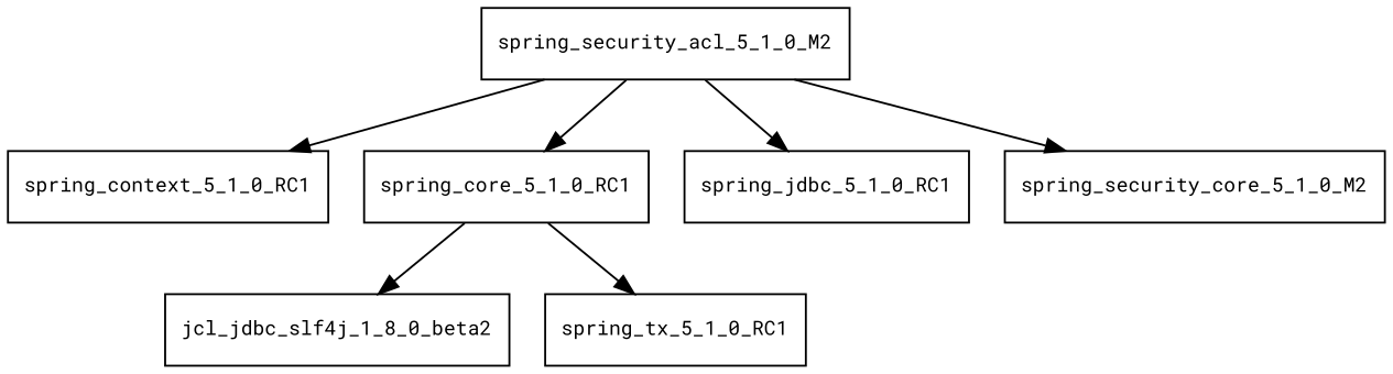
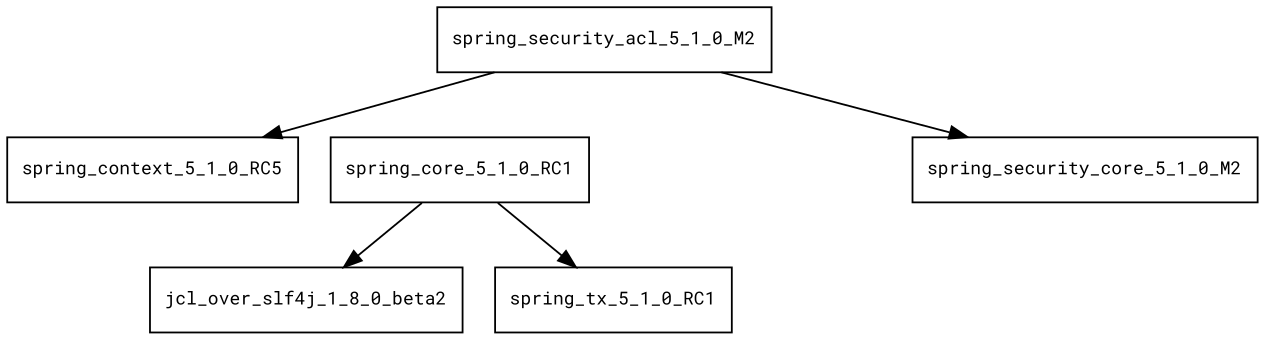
  digraph {
    fontname="Roboto Mono"
    node [fontname="Roboto Mono" fontsize=10.0 shape=box]
    edge [fontname="Roboto Mono"]
    spring_security_acl_5_1_0_M2
-   spring_context_5_1_0_RC1
+   spring_context_5_1_0_RC1 [label=spring_context_5_1_0_RC5]
    spring_core_5_1_0_RC1
-   spring_jdbc_5_1_0_RC1
    spring_security_core_5_1_0_M2
-   jcl_over_slf4j_1_8_0_beta2 [label=jcl_jdbc_slf4j_1_8_0_beta2]
+   jcl_over_slf4j_1_8_0_beta2
    spring_tx_5_1_0_RC1
    spring_security_acl_5_1_0_M2 -> spring_context_5_1_0_RC1
-   spring_security_acl_5_1_0_M2 -> spring_core_5_1_0_RC1
-   spring_security_acl_5_1_0_M2 -> spring_jdbc_5_1_0_RC1
    spring_security_acl_5_1_0_M2 -> spring_security_core_5_1_0_M2
    spring_core_5_1_0_RC1 -> jcl_over_slf4j_1_8_0_beta2
    spring_core_5_1_0_RC1 -> spring_tx_5_1_0_RC1
  }
